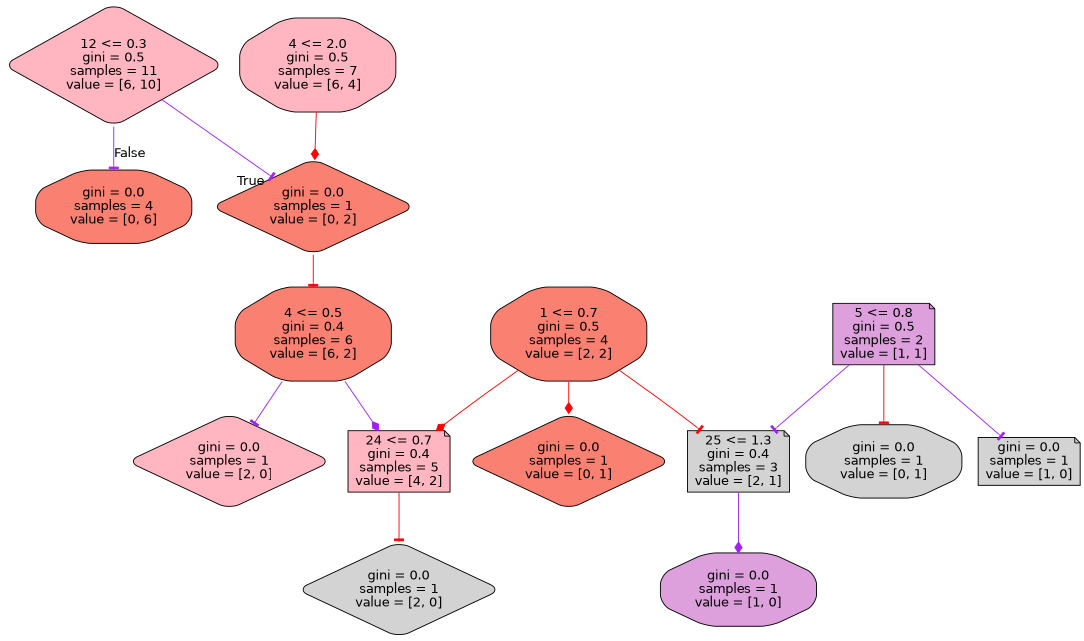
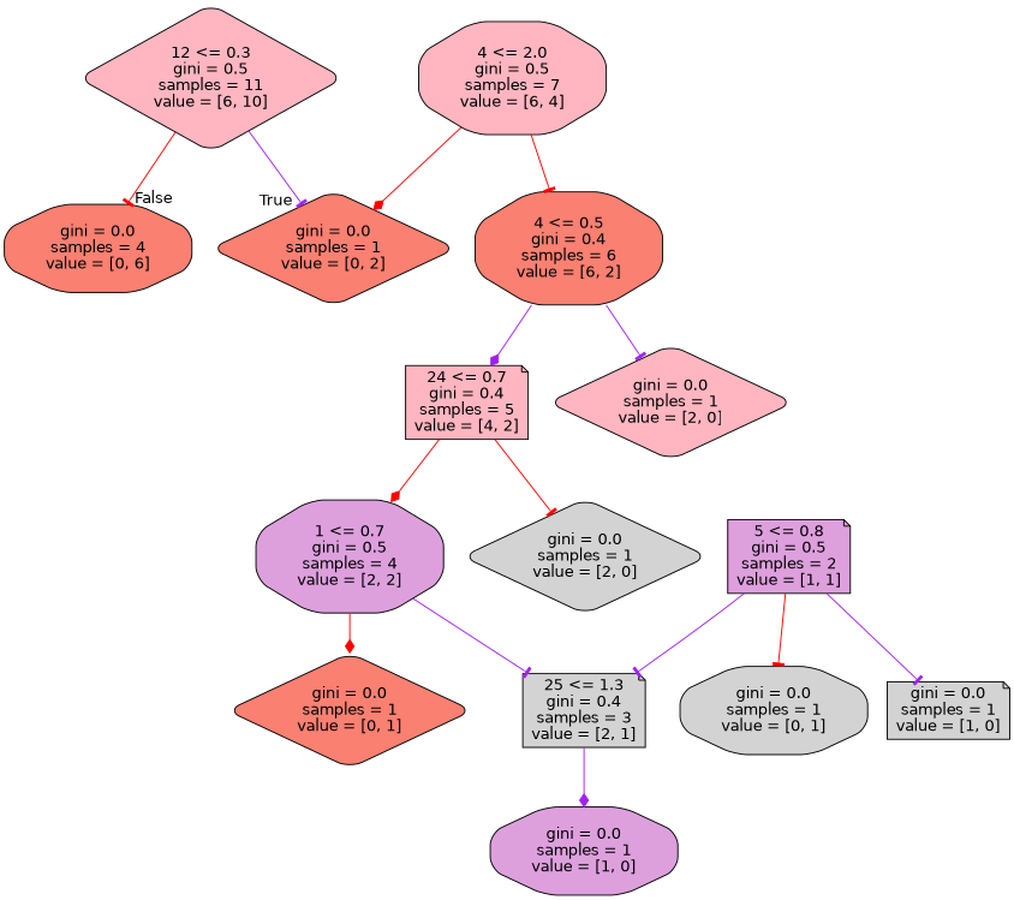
  digraph {
    node [color=black fillcolor=lightpink fontname=helvetica shape=octagon style="rounded,filled"]
    edge [arrowhead=tee color=purple fontname=helvetica]
    n1 [label="12 <= 0.3\ngini = 0.5\nsamples = 11\nvalue = [6, 10]" shape=diamond]
    n2 [fillcolor=salmon label="gini = 0.0\nsamples = 4\nvalue = [0, 6]"]
    n3 [fillcolor=salmon label="gini = 0.0\nsamples = 1\nvalue = [0, 2]" shape=diamond]
    n4 [label="4 <= 2.0\ngini = 0.5\nsamples = 7\nvalue = [6, 4]"]
    n5 [fillcolor=salmon label="4 <= 0.5\ngini = 0.4\nsamples = 6\nvalue = [6, 2]"]
    n6 [label="24 <= 0.7\ngini = 0.4\nsamples = 5\nvalue = [4, 2]" shape=note]
    n7 [label="gini = 0.0\nsamples = 1\nvalue = [2, 0]" shape=diamond]
-   n8 [fillcolor=salmon label="1 <= 0.7\ngini = 0.5\nsamples = 4\nvalue = [2, 2]"]
+   n8 [fillcolor=plum label="1 <= 0.7\ngini = 0.5\nsamples = 4\nvalue = [2, 2]"]
    n9 [fillcolor=lightgrey label="gini = 0.0\nsamples = 1\nvalue = [2, 0]" shape=diamond]
    n10 [fillcolor=lightgrey label="25 <= 1.3\ngini = 0.4\nsamples = 3\nvalue = [2, 1]" shape=note]
    n11 [fillcolor=salmon label="gini = 0.0\nsamples = 1\nvalue = [0, 1]" shape=diamond]
    n12 [fillcolor=plum label="gini = 0.0\nsamples = 1\nvalue = [1, 0]"]
    n13 [fillcolor=plum label="5 <= 0.8\ngini = 0.5\nsamples = 2\nvalue = [1, 1]" shape=note]
    n14 [fillcolor=lightgrey label="gini = 0.0\nsamples = 1\nvalue = [0, 1]"]
    n15 [fillcolor=lightgrey label="gini = 0.0\nsamples = 1\nvalue = [1, 0]" shape=note]
-   n1 -> n2 [headlabel=False labelangle=-45 labeldistance=2.5]
+   n1 -> n2 [color=red headlabel=False labelangle=-45 labeldistance=2.5]
    n1 -> n3 [headlabel=True labelangle=45 labeldistance=2.5]
    n4 -> n3 [arrowhead=diamond color=red]
-   n3 -> n5 [color=red]
+   n4 -> n5 [color=red]
    n5 -> n6 [arrowhead=diamond]
    n5 -> n7
-   n8 -> n6 [arrowhead=diamond color=red]
+   n6 -> n8 [arrowhead=diamond color=red]
    n6 -> n9 [color=red]
-   n8 -> n10 [color=red]
+   n8 -> n10
    n8 -> n11 [arrowhead=diamond color=red]
    n10 -> n12 [arrowhead=diamond]
    n13 -> n10
    n13 -> n14 [color=red]
    n13 -> n15
  }
